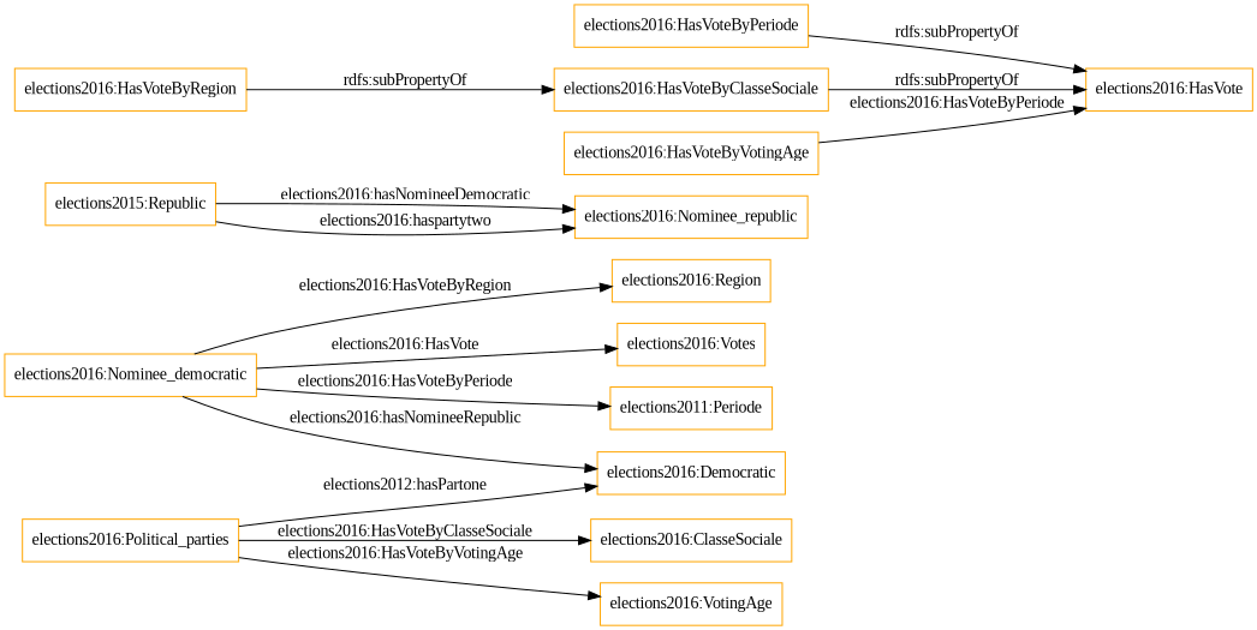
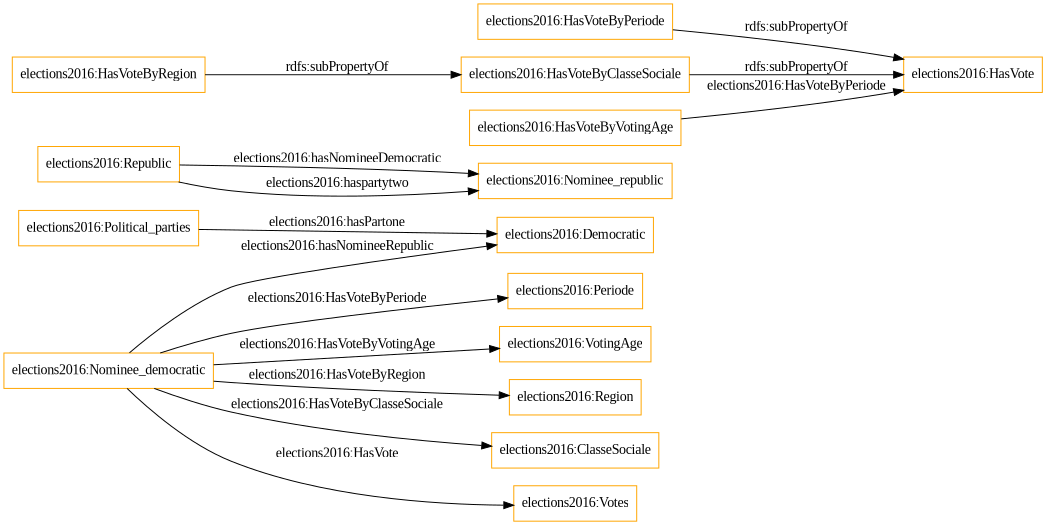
  digraph {
    fontname="Liberation Serif"
    rankdir=LR
    node [color=orange fontname="Liberation Serif" shape=rectangle]
    edge [fontname="Liberation Serif"]
    "elections2016:Political_parties"
    "elections2016:Democratic"
-   "elections2016:Republic" [label="elections2015:Republic"]
+   "elections2016:Republic"
    "elections2016:Nominee_republic"
    "elections2016:Nominee_democratic"
-   "elections2016:Periode" [label="elections2011:Periode"]
+   "elections2016:Periode"
    "elections2016:VotingAge"
    "elections2016:Region"
    "elections2016:ClasseSociale"
    "elections2016:Votes"
    "elections2016:HasVoteByPeriode"
    "elections2016:HasVote"
    "elections2016:HasVoteByRegion"
    "elections2016:HasVoteByClasseSociale"
    "elections2016:HasVoteByVotingAge"
-   "elections2016:Political_parties" -> "elections2016:Democratic" [label="elections2012:hasPartone"]
+   "elections2016:Political_parties" -> "elections2016:Democratic" [label="elections2016:hasPartone"]
    "elections2016:Republic" -> "elections2016:Nominee_republic" [label="elections2016:hasNomineeDemocratic"]
    "elections2016:Republic" -> "elections2016:Nominee_republic" [label="elections2016:haspartytwo"]
    "elections2016:Nominee_democratic" -> "elections2016:Democratic" [label="elections2016:hasNomineeRepublic"]
    "elections2016:Nominee_democratic" -> "elections2016:Periode" [label="elections2016:HasVoteByPeriode"]
-   "elections2016:Political_parties" -> "elections2016:VotingAge" [label="elections2016:HasVoteByVotingAge"]
+   "elections2016:Nominee_democratic" -> "elections2016:VotingAge" [label="elections2016:HasVoteByVotingAge"]
    "elections2016:Nominee_democratic" -> "elections2016:Region" [label="elections2016:HasVoteByRegion"]
-   "elections2016:Political_parties" -> "elections2016:ClasseSociale" [label="elections2016:HasVoteByClasseSociale"]
+   "elections2016:Nominee_democratic" -> "elections2016:ClasseSociale" [label="elections2016:HasVoteByClasseSociale"]
    "elections2016:Nominee_democratic" -> "elections2016:Votes" [label="elections2016:HasVote"]
    "elections2016:HasVoteByPeriode" -> "elections2016:HasVote" [label="rdfs:subPropertyOf"]
    "elections2016:HasVoteByRegion" -> "elections2016:HasVoteByClasseSociale" [label="rdfs:subPropertyOf"]
    "elections2016:HasVoteByClasseSociale" -> "elections2016:HasVote" [label="rdfs:subPropertyOf"]
    "elections2016:HasVoteByVotingAge" -> "elections2016:HasVote" [label="elections2016:HasVoteByPeriode"]
  }
